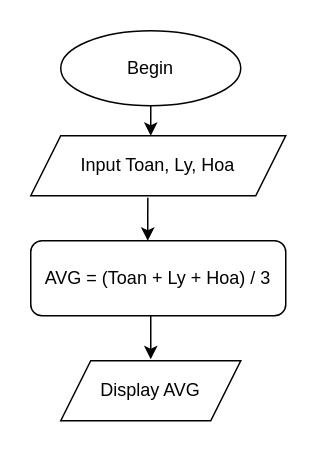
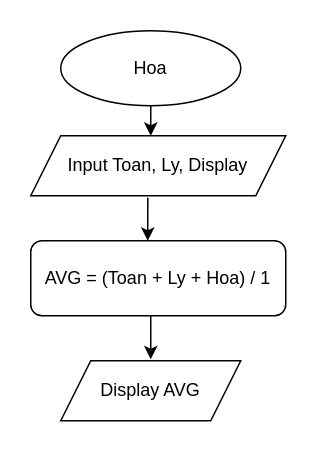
  <mxCell id="0" />
  <mxCell id="1" parent="0" />
- <mxCell id="2" value="Begin" style="ellipse;whiteSpace=wrap;html=1;" vertex="1" parent="1"><mxGeometry x="40" y="20" width="120" height="50" as="geometry" /></mxCell>
- <mxCell id="3" value="Input Toan, Ly, Hoa" style="shape=parallelogram;perimeter=parallelogramPerimeter;whiteSpace=wrap;html=1;fixedSize=1;" vertex="1" parent="1"><mxGeometry x="20" y="90" width="170" height="40" as="geometry" /></mxCell>
- <mxCell id="4" value="AVG = (Toan + Ly + Hoa) / 3" style="rounded=1;whiteSpace=wrap;html=1;" vertex="1" parent="1"><mxGeometry x="20" y="160" width="170" height="50" as="geometry" /></mxCell>
+ <mxCell id="2" value="Hoa" style="ellipse;whiteSpace=wrap;html=1;" vertex="1" parent="1"><mxGeometry x="40" y="20" width="120" height="50" as="geometry" /></mxCell>
+ <mxCell id="3" value="Input Toan, Ly, Display" style="shape=parallelogram;perimeter=parallelogramPerimeter;whiteSpace=wrap;html=1;fixedSize=1;" vertex="1" parent="1"><mxGeometry x="20" y="90" width="170" height="40" as="geometry" /></mxCell>
+ <mxCell id="4" value="AVG = (Toan + Ly + Hoa) / 1" style="rounded=1;whiteSpace=wrap;html=1;" vertex="1" parent="1"><mxGeometry x="20" y="160" width="170" height="50" as="geometry" /></mxCell>
  <mxCell id="5" value="Display AVG&lt;br&gt;" style="shape=parallelogram;perimeter=parallelogramPerimeter;whiteSpace=wrap;html=1;fixedSize=1;" vertex="1" parent="1"><mxGeometry x="40" y="240" width="120" height="40" as="geometry" /></mxCell>
  <mxCell id="6" value="" style="endArrow=classic;html=1;rounded=0;exitX=0.5;exitY=1;exitDx=0;exitDy=0;" edge="1" parent="1" source="2"><mxGeometry width="50" height="50" relative="1" as="geometry"><mxPoint x="90" y="260" as="sourcePoint" /><mxPoint x="100" y="90" as="targetPoint" /></mxGeometry></mxCell>
  <mxCell id="7" value="" style="endArrow=classic;html=1;rounded=0;exitX=0.459;exitY=1.033;exitDx=0;exitDy=0;exitPerimeter=0;" edge="1" parent="1" source="3"><mxGeometry width="50" height="50" relative="1" as="geometry"><mxPoint x="110" y="80" as="sourcePoint" /><mxPoint x="98" y="160" as="targetPoint" /></mxGeometry></mxCell>
  <mxCell id="8" value="" style="endArrow=classic;html=1;rounded=0;exitX=0.459;exitY=1.033;exitDx=0;exitDy=0;exitPerimeter=0;" edge="1" parent="1"><mxGeometry width="50" height="50" relative="1" as="geometry"><mxPoint x="100" y="210" as="sourcePoint" /><mxPoint x="100" y="239" as="targetPoint" /></mxGeometry></mxCell>
